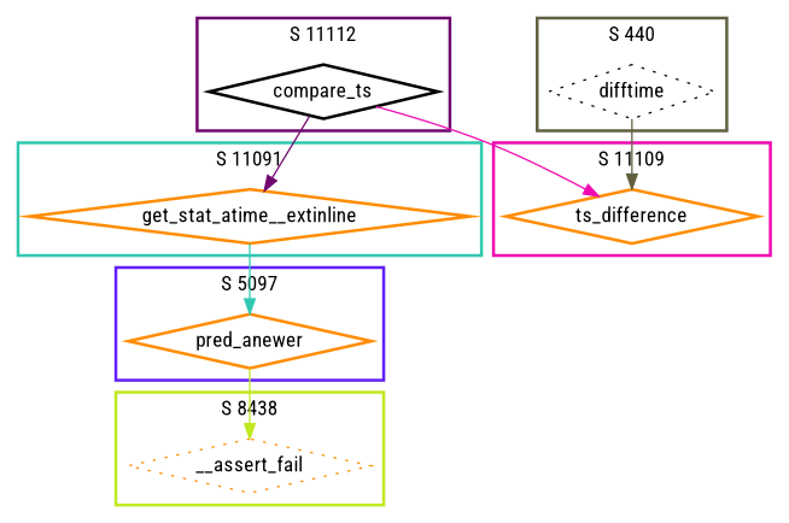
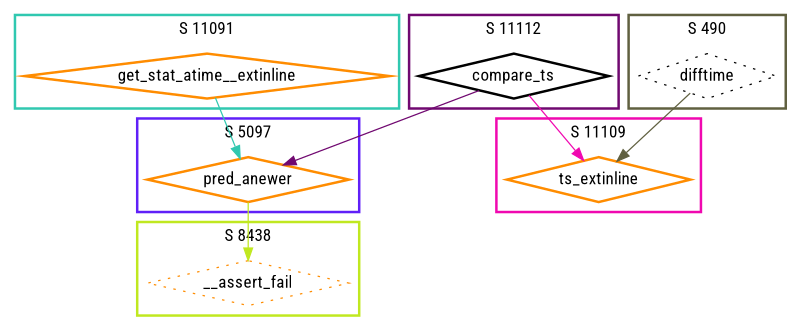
  digraph {
    fontname="Roboto Condensed"
    node [color=darkorange fontname="Roboto Condensed" shape=diamond style=bold]
    edge [fontname="Roboto Condensed"]
    n1 [label=__assert_fail style=dotted]
    n2 [color=black label=compare_ts]
    n3 [label=get_stat_atime__extinline]
    n4 [label=pred_anewer]
-   n5 [label=ts_difference]
+   n5 [label=ts_extinline]
    n6 [color=black label=difftime style=dotted]
    subgraph cluster_1 {
      color="#C0E820"
      label="S 8438"
      style=bold
      n1
    }
    subgraph cluster_2 {
      color="#700870"
      label="S 11112"
      style=bold
      n2
    }
    subgraph cluster_3 {
      color="#30C8B0"
      label="S 11091"
      style=bold
      n3
    }
    subgraph cluster_4 {
      color="#6020F8"
      label="S 5097"
      style=bold
      n4
    }
    subgraph cluster_5 {
      color="#F008B0"
      label="S 11109"
      style=bold
      n5
    }
    subgraph cluster_6 {
      color="#606040"
-     label="S 440"
+     label="S 490"
      style=bold
      n6
    }
-   n2 -> n3 [color="#700870"]
+   n2 -> n4 [color="#700870"]
    n2 -> n5 [color="#F008B0"]
    n3 -> n4 [color="#30C8B0"]
    n4 -> n1 [color="#C0E820"]
    n6 -> n5 [color="#606040"]
  }
